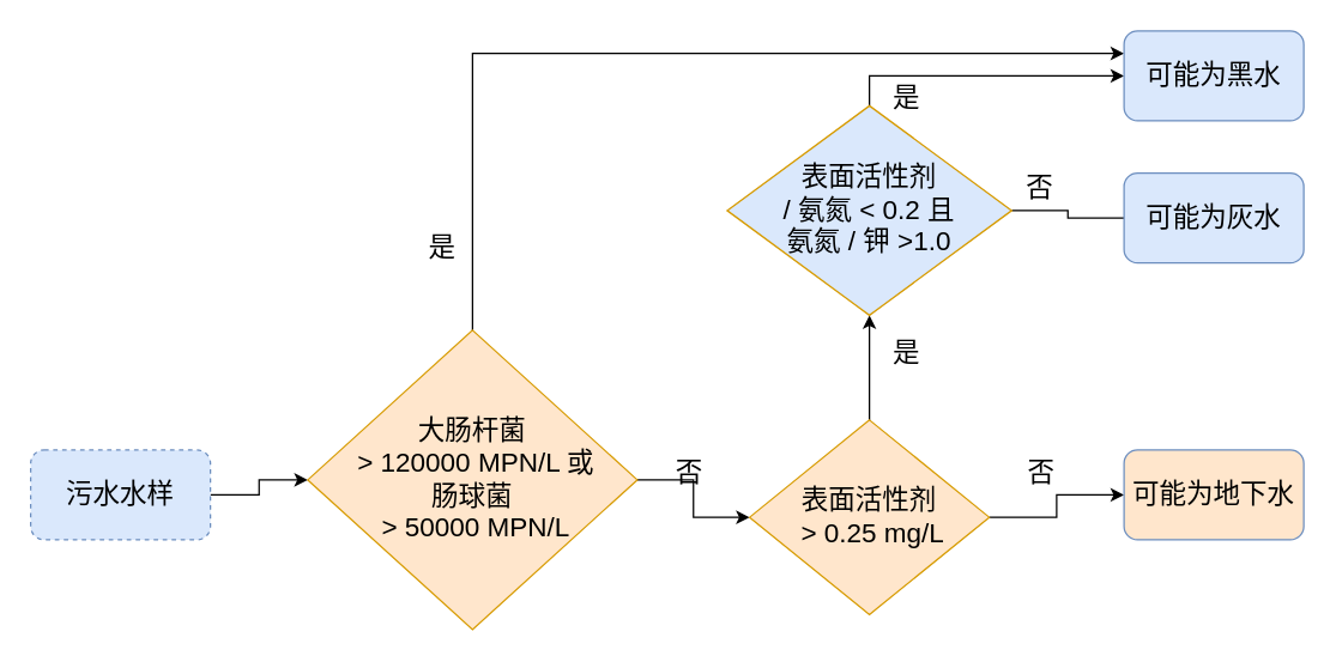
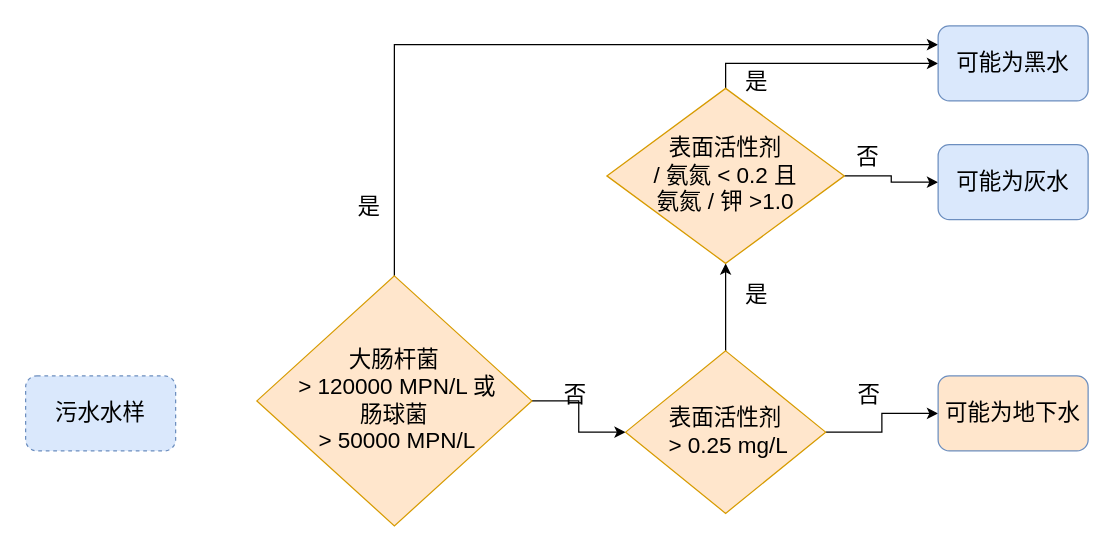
  <mxCell id="0" />
  <mxCell id="1" parent="0" />
- <mxCell id="2" style="edgeStyle=orthogonalEdgeStyle;rounded=0;orthogonalLoop=1;jettySize=auto;html=1;exitX=1;exitY=0.5;exitDx=0;exitDy=0;" parent="1" source="3" target="6" edge="1"><mxGeometry relative="1" as="geometry" /></mxCell>
  <mxCell id="3" value="&lt;font style=&quot;font-size: 18px&quot;&gt;污水水样&lt;/font&gt;" style="rounded=1;whiteSpace=wrap;html=1;fillColor=#dae8fc;strokeColor=#6c8ebf;dashed=1;" parent="1" vertex="1"><mxGeometry x="20" y="300" width="120" height="60" as="geometry" /></mxCell>
  <mxCell id="4" style="edgeStyle=orthogonalEdgeStyle;rounded=0;orthogonalLoop=1;jettySize=auto;html=1;exitX=1;exitY=0.5;exitDx=0;exitDy=0;" parent="1" source="6" target="9" edge="1"><mxGeometry relative="1" as="geometry" /></mxCell>
  <mxCell id="5" style="edgeStyle=orthogonalEdgeStyle;rounded=0;orthogonalLoop=1;jettySize=auto;html=1;exitX=0.5;exitY=0;exitDx=0;exitDy=0;entryX=0;entryY=0.25;entryDx=0;entryDy=0;" parent="1" source="6" target="15" edge="1"><mxGeometry relative="1" as="geometry" /></mxCell>
  <mxCell id="6" value="&lt;font style=&quot;font-size: 18px&quot;&gt;大肠杆菌&lt;br&gt;&amp;nbsp;&amp;gt; 120000 MPN/L 或&lt;br&gt;肠球菌&lt;br&gt;&amp;nbsp;&amp;gt; 50000 MPN/L&lt;/font&gt;" style="rhombus;whiteSpace=wrap;html=1;fillColor=#ffe6cc;strokeColor=#d79b00;" parent="1" vertex="1"><mxGeometry x="205" y="220" width="220" height="200" as="geometry" /></mxCell>
  <mxCell id="7" style="edgeStyle=orthogonalEdgeStyle;rounded=0;orthogonalLoop=1;jettySize=auto;html=1;exitX=0.5;exitY=0;exitDx=0;exitDy=0;entryX=0.5;entryY=1;entryDx=0;entryDy=0;" parent="1" source="9" target="12" edge="1"><mxGeometry relative="1" as="geometry" /></mxCell>
  <mxCell id="8" style="edgeStyle=orthogonalEdgeStyle;rounded=0;orthogonalLoop=1;jettySize=auto;html=1;exitX=1;exitY=0.5;exitDx=0;exitDy=0;" parent="1" source="9" target="13" edge="1"><mxGeometry relative="1" as="geometry" /></mxCell>
  <mxCell id="9" value="&lt;font style=&quot;font-size: 18px&quot;&gt;表面活性剂&lt;br&gt;&amp;nbsp;&amp;gt; 0.25 mg/L&lt;/font&gt;" style="rhombus;whiteSpace=wrap;html=1;fillColor=#ffe6cc;strokeColor=#d79b00;" parent="1" vertex="1"><mxGeometry x="500" y="280" width="160" height="130" as="geometry" /></mxCell>
- <mxCell id="10" style="edgeStyle=orthogonalEdgeStyle;rounded=0;orthogonalLoop=1;jettySize=auto;html=1;exitX=1;exitY=0.5;exitDx=0;exitDy=0;entryX=0;entryY=0.5;entryDx=0;entryDy=0;endArrow=none;" parent="1" source="12" target="14" edge="1"><mxGeometry relative="1" as="geometry" /></mxCell>
+ <mxCell id="10" style="edgeStyle=orthogonalEdgeStyle;rounded=0;orthogonalLoop=1;jettySize=auto;html=1;exitX=1;exitY=0.5;exitDx=0;exitDy=0;entryX=0;entryY=0.5;entryDx=0;entryDy=0;" parent="1" source="12" target="14" edge="1"><mxGeometry relative="1" as="geometry" /></mxCell>
  <mxCell id="11" style="edgeStyle=orthogonalEdgeStyle;rounded=0;orthogonalLoop=1;jettySize=auto;html=1;exitX=0.5;exitY=0;exitDx=0;exitDy=0;entryX=0;entryY=0.5;entryDx=0;entryDy=0;" parent="1" source="12" target="15" edge="1"><mxGeometry relative="1" as="geometry" /></mxCell>
- <mxCell id="12" value="&lt;span style=&quot;font-size: 18px&quot;&gt;表面活性剂&lt;br&gt;/ 氨氮&lt;/span&gt;&lt;span style=&quot;font-size: 18px&quot;&gt;&amp;nbsp;&amp;lt; 0.2 且&lt;br&gt;氨氮&amp;nbsp;&lt;/span&gt;&lt;span style=&quot;font-size: 18px&quot;&gt;/ 钾 &amp;gt;1.0&lt;br&gt;&lt;/span&gt;" style="rhombus;whiteSpace=wrap;html=1;fillColor=#dae8fc;strokeColor=#d79b00;" parent="1" vertex="1"><mxGeometry x="485" y="70" width="190" height="140" as="geometry" /></mxCell>
+ <mxCell id="12" value="&lt;span style=&quot;font-size: 18px&quot;&gt;表面活性剂&lt;br&gt;/ 氨氮&lt;/span&gt;&lt;span style=&quot;font-size: 18px&quot;&gt;&amp;nbsp;&amp;lt; 0.2 且&lt;br&gt;氨氮&amp;nbsp;&lt;/span&gt;&lt;span style=&quot;font-size: 18px&quot;&gt;/ 钾 &amp;gt;1.0&lt;br&gt;&lt;/span&gt;" style="rhombus;whiteSpace=wrap;html=1;fillColor=#ffe6cc;strokeColor=#d79b00;" parent="1" vertex="1"><mxGeometry x="485" y="70" width="190" height="140" as="geometry" /></mxCell>
  <mxCell id="13" value="&lt;font style=&quot;font-size: 18px&quot;&gt;可能为地下水&lt;/font&gt;" style="rounded=1;whiteSpace=wrap;html=1;fillColor=#ffe6cc;strokeColor=#6c8ebf;" parent="1" vertex="1"><mxGeometry x="750" y="300" width="120" height="60" as="geometry" /></mxCell>
  <mxCell id="14" value="&lt;font style=&quot;font-size: 18px&quot;&gt;可能为灰水&lt;/font&gt;" style="rounded=1;whiteSpace=wrap;html=1;fillColor=#dae8fc;strokeColor=#6c8ebf;" parent="1" vertex="1"><mxGeometry x="750" y="115" width="120" height="60" as="geometry" /></mxCell>
  <mxCell id="15" value="&lt;font style=&quot;font-size: 18px&quot;&gt;可能为黑水&lt;/font&gt;" style="rounded=1;whiteSpace=wrap;html=1;fillColor=#dae8fc;strokeColor=#6c8ebf;" parent="1" vertex="1"><mxGeometry x="750" y="20" width="120" height="60" as="geometry" /></mxCell>
  <mxCell id="16" value="&lt;font style=&quot;font-size: 18px&quot;&gt;是&lt;/font&gt;" style="text;html=1;strokeColor=none;fillColor=none;align=center;verticalAlign=middle;whiteSpace=wrap;rounded=0;" parent="1" vertex="1"><mxGeometry x="270" y="150" width="50" height="30" as="geometry" /></mxCell>
  <mxCell id="17" value="&lt;font style=&quot;font-size: 18px&quot;&gt;是&lt;/font&gt;" style="text;html=1;strokeColor=none;fillColor=none;align=center;verticalAlign=middle;whiteSpace=wrap;rounded=0;" parent="1" vertex="1"><mxGeometry x="580" y="220" width="50" height="30" as="geometry" /></mxCell>
  <mxCell id="18" value="&lt;font style=&quot;font-size: 18px&quot;&gt;是&lt;/font&gt;" style="text;html=1;strokeColor=none;fillColor=none;align=center;verticalAlign=middle;whiteSpace=wrap;rounded=0;" parent="1" vertex="1"><mxGeometry x="580" y="50" width="50" height="30" as="geometry" /></mxCell>
  <mxCell id="19" value="&lt;font style=&quot;font-size: 18px&quot;&gt;否&lt;/font&gt;" style="text;html=1;strokeColor=none;fillColor=none;align=center;verticalAlign=middle;whiteSpace=wrap;rounded=0;" parent="1" vertex="1"><mxGeometry x="670" y="300" width="50" height="30" as="geometry" /></mxCell>
  <mxCell id="20" value="&lt;font style=&quot;font-size: 18px&quot;&gt;否&lt;/font&gt;" style="text;html=1;strokeColor=none;fillColor=none;align=center;verticalAlign=middle;whiteSpace=wrap;rounded=0;" parent="1" vertex="1"><mxGeometry x="669" y="110" width="50" height="30" as="geometry" /></mxCell>
  <mxCell id="21" value="&lt;font style=&quot;font-size: 18px&quot;&gt;否&lt;/font&gt;" style="text;html=1;strokeColor=none;fillColor=none;align=center;verticalAlign=middle;whiteSpace=wrap;rounded=0;" parent="1" vertex="1"><mxGeometry x="435" y="300" width="50" height="30" as="geometry" /></mxCell>
